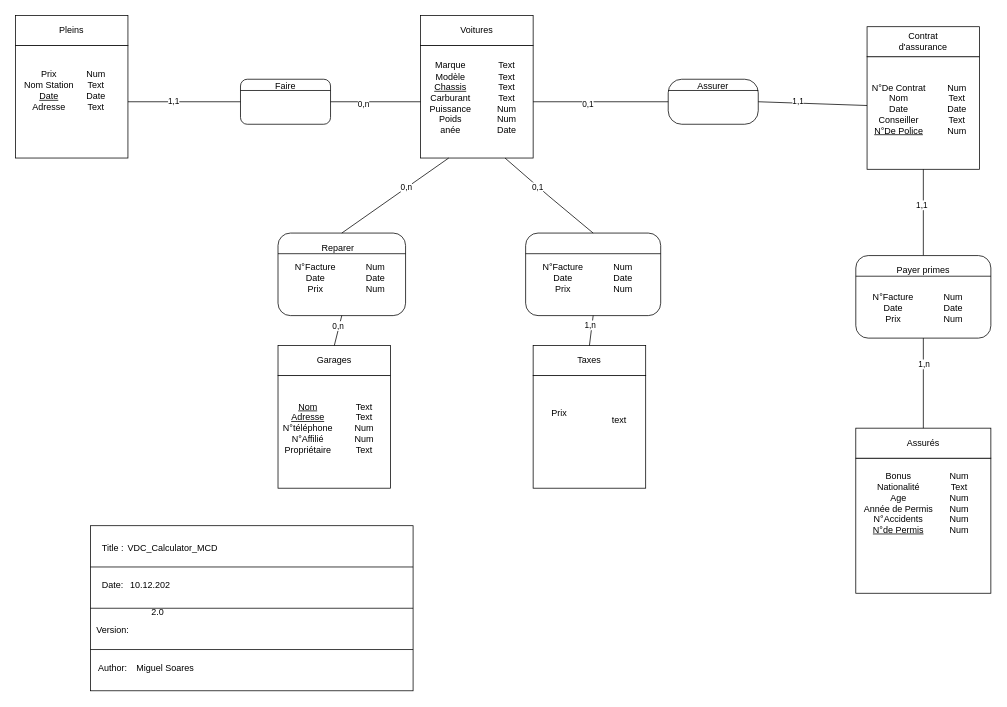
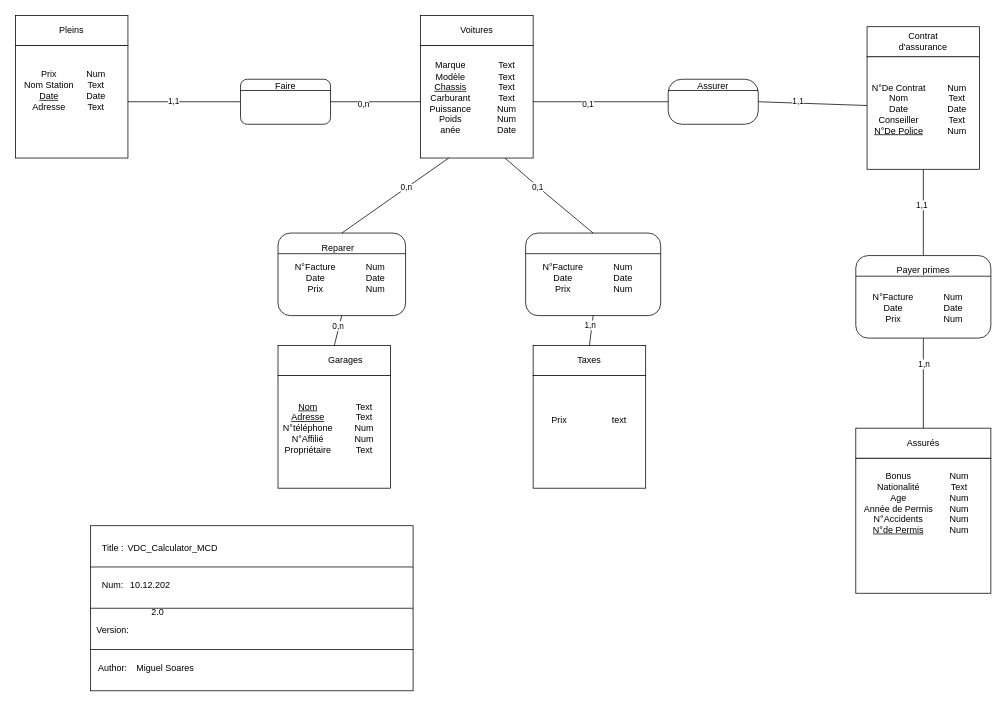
  <mxCell id="0" />
  <mxCell id="1" parent="0" />
  <mxCell id="2" value="" style="group" parent="1" vertex="1" connectable="0"><mxGeometry x="1140" y="570" width="180" height="220" as="geometry" /></mxCell>
  <mxCell id="3" value="" style="whiteSpace=wrap;html=1;aspect=fixed;" parent="2" vertex="1"><mxGeometry y="40" width="180" height="180" as="geometry" /></mxCell>
  <mxCell id="4" value="" style="rounded=0;whiteSpace=wrap;html=1;" parent="2" vertex="1"><mxGeometry width="180" height="40" as="geometry" /></mxCell>
  <mxCell id="5" value="Assurés" style="text;html=1;strokeColor=none;fillColor=none;align=center;verticalAlign=middle;whiteSpace=wrap;rounded=0;" parent="2" vertex="1"><mxGeometry x="66" y="10" width="48" height="20" as="geometry" /></mxCell>
  <mxCell id="6" value="Bonus&lt;br&gt;Nationalité&lt;br&gt;Age&lt;br&gt;Année de Permis&lt;br&gt;N°Accidents&lt;br&gt;&lt;u&gt;N°de Permis&lt;/u&gt;" style="text;html=1;strokeColor=none;fillColor=none;align=center;verticalAlign=middle;whiteSpace=wrap;rounded=0;" parent="2" vertex="1"><mxGeometry y="90" width="114" height="20" as="geometry" /></mxCell>
  <mxCell id="7" value="Num&lt;br&gt;Text&lt;br&gt;Num&lt;br&gt;Num&lt;br&gt;Num&lt;br&gt;Num&lt;br&gt;" style="text;html=1;strokeColor=none;fillColor=none;align=center;verticalAlign=middle;whiteSpace=wrap;rounded=0;" parent="2" vertex="1"><mxGeometry x="114" y="90" width="48" height="20" as="geometry" /></mxCell>
  <mxCell id="8" value="" style="group" parent="1" vertex="1" connectable="0"><mxGeometry x="710" y="460" width="150" height="190" as="geometry" /></mxCell>
  <mxCell id="9" value="" style="whiteSpace=wrap;html=1;aspect=fixed;" parent="8" vertex="1"><mxGeometry y="40" width="150" height="150" as="geometry" /></mxCell>
  <mxCell id="10" value="" style="rounded=0;whiteSpace=wrap;html=1;" parent="8" vertex="1"><mxGeometry width="150" height="40" as="geometry" /></mxCell>
  <mxCell id="11" value="Taxes" style="text;html=1;strokeColor=none;fillColor=none;align=center;verticalAlign=middle;whiteSpace=wrap;rounded=0;" parent="8" vertex="1"><mxGeometry x="55" y="10" width="40" height="20" as="geometry" /></mxCell>
- <mxCell id="12" value="Prix" style="text;html=1;strokeColor=none;fillColor=none;align=center;verticalAlign=middle;whiteSpace=wrap;rounded=0;" parent="8" vertex="1"><mxGeometry x="15" y="80" width="40" height="20" as="geometry" /></mxCell>
+ <mxCell id="12" value="Prix" style="text;html=1;strokeColor=none;fillColor=none;align=center;verticalAlign=middle;whiteSpace=wrap;rounded=0;" parent="8" vertex="1"><mxGeometry x="15" y="90" width="40" height="20" as="geometry" /></mxCell>
  <mxCell id="13" value="text" style="text;html=1;strokeColor=none;fillColor=none;align=center;verticalAlign=middle;whiteSpace=wrap;rounded=0;" parent="8" vertex="1"><mxGeometry x="95" y="90" width="40" height="20" as="geometry" /></mxCell>
  <mxCell id="14" value="" style="group" parent="1" vertex="1" connectable="0"><mxGeometry x="20" y="20" width="150" height="190" as="geometry" /></mxCell>
  <mxCell id="15" value="" style="whiteSpace=wrap;html=1;aspect=fixed;" parent="14" vertex="1"><mxGeometry y="40" width="150" height="150" as="geometry" /></mxCell>
  <mxCell id="16" value="" style="rounded=0;whiteSpace=wrap;html=1;" parent="14" vertex="1"><mxGeometry width="150" height="40" as="geometry" /></mxCell>
  <mxCell id="17" value="Pleins" style="text;html=1;strokeColor=none;fillColor=none;align=center;verticalAlign=middle;whiteSpace=wrap;rounded=0;" parent="14" vertex="1"><mxGeometry x="55" y="10" width="40" height="20" as="geometry" /></mxCell>
  <mxCell id="18" value="Prix&lt;br&gt;Nom Station&lt;br&gt;&lt;u&gt;Date&lt;/u&gt;&lt;br&gt;Adresse" style="text;html=1;strokeColor=none;fillColor=none;align=center;verticalAlign=middle;whiteSpace=wrap;rounded=0;" parent="14" vertex="1"><mxGeometry x="10" y="90" width="70" height="20" as="geometry" /></mxCell>
  <mxCell id="19" value="Num&lt;br&gt;Text&lt;br&gt;Date&lt;br&gt;Text" style="text;html=1;strokeColor=none;fillColor=none;align=center;verticalAlign=middle;whiteSpace=wrap;rounded=0;" parent="14" vertex="1"><mxGeometry x="80" y="90" width="55" height="20" as="geometry" /></mxCell>
  <mxCell id="20" value="" style="group" parent="1" vertex="1" connectable="0"><mxGeometry x="370" y="460" width="150" height="190" as="geometry" /></mxCell>
  <mxCell id="21" value="" style="whiteSpace=wrap;html=1;aspect=fixed;" parent="20" vertex="1"><mxGeometry y="40" width="150" height="150" as="geometry" /></mxCell>
  <mxCell id="22" value="" style="rounded=0;whiteSpace=wrap;html=1;" parent="20" vertex="1"><mxGeometry width="150" height="40" as="geometry" /></mxCell>
- <mxCell id="23" value="Garages" style="text;html=1;strokeColor=none;fillColor=none;align=center;verticalAlign=middle;whiteSpace=wrap;rounded=0;" parent="20" vertex="1"><mxGeometry x="55" y="10" width="40" height="20" as="geometry" /></mxCell>
+ <mxCell id="23" value="Garages" style="text;html=1;strokeColor=none;fillColor=none;align=center;verticalAlign=middle;whiteSpace=wrap;rounded=0;" parent="20" vertex="1"><mxGeometry x="70" y="10" width="40" height="20" as="geometry" /></mxCell>
  <mxCell id="24" value="&lt;u&gt;Nom&lt;/u&gt;&lt;br&gt;&lt;u&gt;Adresse&lt;/u&gt;&lt;br&gt;N°téléphone&lt;br&gt;N°Affilié&lt;br&gt;Propriétaire" style="text;html=1;strokeColor=none;fillColor=none;align=center;verticalAlign=middle;whiteSpace=wrap;rounded=0;" parent="20" vertex="1"><mxGeometry x="20" y="100" width="40" height="20" as="geometry" /></mxCell>
  <mxCell id="25" value="Text&lt;br&gt;Text&lt;br&gt;Num&lt;br&gt;Num&lt;br&gt;Text" style="text;html=1;strokeColor=none;fillColor=none;align=center;verticalAlign=middle;whiteSpace=wrap;rounded=0;" parent="20" vertex="1"><mxGeometry x="95" y="100" width="40" height="20" as="geometry" /></mxCell>
  <mxCell id="26" value="" style="group" parent="1" vertex="1" connectable="0"><mxGeometry x="560" y="20" width="150" height="190" as="geometry" /></mxCell>
  <mxCell id="27" value="" style="whiteSpace=wrap;html=1;aspect=fixed;" parent="26" vertex="1"><mxGeometry y="40" width="150" height="150" as="geometry" /></mxCell>
  <mxCell id="28" value="" style="rounded=0;whiteSpace=wrap;html=1;" parent="26" vertex="1"><mxGeometry width="150" height="40" as="geometry" /></mxCell>
  <mxCell id="29" value="Voitures" style="text;html=1;strokeColor=none;fillColor=none;align=center;verticalAlign=middle;whiteSpace=wrap;rounded=0;" parent="26" vertex="1"><mxGeometry x="55" y="10" width="40" height="20" as="geometry" /></mxCell>
  <mxCell id="30" value="Marque&lt;br&gt;Modèle&lt;br&gt;&lt;u&gt;Chassis&lt;br&gt;&lt;/u&gt;Carburant&lt;br&gt;Puissance&lt;br&gt;Poids&lt;br&gt;anée" style="text;html=1;strokeColor=none;fillColor=none;align=center;verticalAlign=middle;whiteSpace=wrap;rounded=0;" parent="26" vertex="1"><mxGeometry x="20" y="100" width="40" height="20" as="geometry" /></mxCell>
  <mxCell id="31" value="Text&lt;br&gt;Text&lt;br&gt;Text&lt;br&gt;Text&lt;br&gt;Num&lt;br&gt;Num&lt;br&gt;Date" style="text;html=1;strokeColor=none;fillColor=none;align=center;verticalAlign=middle;whiteSpace=wrap;rounded=0;" parent="26" vertex="1"><mxGeometry x="95" y="100" width="40" height="20" as="geometry" /></mxCell>
  <mxCell id="32" value="" style="group" parent="1" vertex="1" connectable="0"><mxGeometry x="1155" y="35" width="150" height="190" as="geometry" /></mxCell>
  <mxCell id="33" value="" style="whiteSpace=wrap;html=1;aspect=fixed;" parent="32" vertex="1"><mxGeometry y="40" width="150" height="150" as="geometry" /></mxCell>
  <mxCell id="34" value="" style="rounded=0;whiteSpace=wrap;html=1;" parent="32" vertex="1"><mxGeometry width="150" height="40" as="geometry" /></mxCell>
  <mxCell id="35" value="Contrat d'assurance" style="text;html=1;strokeColor=none;fillColor=none;align=center;verticalAlign=middle;whiteSpace=wrap;rounded=0;" parent="32" vertex="1"><mxGeometry x="55" y="10" width="40" height="20" as="geometry" /></mxCell>
  <mxCell id="36" value="N°De Contrat&lt;br&gt;Nom&lt;br&gt;Date&lt;br&gt;Conseiller&lt;br&gt;&lt;u&gt;N°De Police&lt;/u&gt;" style="text;html=1;strokeColor=none;fillColor=none;align=center;verticalAlign=middle;whiteSpace=wrap;rounded=0;" parent="32" vertex="1"><mxGeometry y="100" width="85" height="20" as="geometry" /></mxCell>
  <mxCell id="37" value="Num&lt;br&gt;Text&lt;br&gt;Date&lt;br&gt;Text&lt;br&gt;Num" style="text;html=1;strokeColor=none;fillColor=none;align=center;verticalAlign=middle;whiteSpace=wrap;rounded=0;" parent="32" vertex="1"><mxGeometry x="100" y="100" width="40" height="20" as="geometry" /></mxCell>
  <mxCell id="38" value="" style="rounded=1;whiteSpace=wrap;html=1;arcSize=30;" parent="1" vertex="1"><mxGeometry x="890" y="105" width="120" height="60" as="geometry" /></mxCell>
  <mxCell id="39" value="" style="endArrow=none;html=1;entryX=0;entryY=0.5;entryDx=0;entryDy=0;exitX=1;exitY=0.5;exitDx=0;exitDy=0;" parent="1" source="27" target="38" edge="1"><mxGeometry width="50" height="50" relative="1" as="geometry"><mxPoint x="770" y="350" as="sourcePoint" /><mxPoint x="820" y="300" as="targetPoint" /></mxGeometry></mxCell>
  <mxCell id="40" value="0,1" style="edgeLabel;html=1;align=center;verticalAlign=middle;resizable=0;points=[];" parent="39" vertex="1" connectable="0"><mxGeometry x="-0.237" y="-2" relative="1" as="geometry"><mxPoint x="3" as="offset" /></mxGeometry></mxCell>
  <mxCell id="41" value="" style="endArrow=none;html=1;entryX=0;entryY=0.25;entryDx=0;entryDy=0;exitX=1;exitY=0.5;exitDx=0;exitDy=0;" parent="1" source="38" target="36" edge="1"><mxGeometry width="50" height="50" relative="1" as="geometry"><mxPoint x="1070" y="250" as="sourcePoint" /><mxPoint x="1120" y="200" as="targetPoint" /></mxGeometry></mxCell>
  <mxCell id="42" value="1,1" style="edgeLabel;html=1;align=center;verticalAlign=middle;resizable=0;points=[];" parent="41" vertex="1" connectable="0"><mxGeometry x="-0.284" y="3" relative="1" as="geometry"><mxPoint as="offset" /></mxGeometry></mxCell>
  <mxCell id="43" value="" style="endArrow=none;html=1;entryX=0.5;entryY=1;entryDx=0;entryDy=0;exitX=0.5;exitY=0;exitDx=0;exitDy=0;" parent="1" source="70" target="33" edge="1"><mxGeometry width="50" height="50" relative="1" as="geometry"><mxPoint x="1230" y="360" as="sourcePoint" /><mxPoint x="1150" y="340" as="targetPoint" /></mxGeometry></mxCell>
  <mxCell id="44" value="1,1" style="edgeLabel;html=1;align=center;verticalAlign=middle;resizable=0;points=[];" parent="43" vertex="1" connectable="0"><mxGeometry x="0.185" y="3" relative="1" as="geometry"><mxPoint as="offset" /></mxGeometry></mxCell>
  <mxCell id="45" value="" style="endArrow=none;html=1;entryX=0.5;entryY=1;entryDx=0;entryDy=0;exitX=0.5;exitY=0;exitDx=0;exitDy=0;" parent="1" source="4" target="70" edge="1"><mxGeometry width="50" height="50" relative="1" as="geometry"><mxPoint x="960" y="430" as="sourcePoint" /><mxPoint x="1230" y="420" as="targetPoint" /></mxGeometry></mxCell>
  <mxCell id="46" value="1,n" style="edgeLabel;html=1;align=center;verticalAlign=middle;resizable=0;points=[];" parent="45" vertex="1" connectable="0"><mxGeometry x="0.427" relative="1" as="geometry"><mxPoint as="offset" /></mxGeometry></mxCell>
  <mxCell id="47" value="" style="rounded=1;whiteSpace=wrap;html=1;" parent="1" vertex="1"><mxGeometry x="700" y="310" width="180" height="110" as="geometry" /></mxCell>
  <mxCell id="48" value="" style="rounded=1;whiteSpace=wrap;html=1;" parent="1" vertex="1"><mxGeometry x="370" y="310" width="170" height="110" as="geometry" /></mxCell>
  <mxCell id="49" value="" style="endArrow=none;html=1;entryX=0.25;entryY=1;entryDx=0;entryDy=0;exitX=0.5;exitY=0;exitDx=0;exitDy=0;" parent="1" source="48" target="27" edge="1"><mxGeometry width="50" height="50" relative="1" as="geometry"><mxPoint x="410" y="260" as="sourcePoint" /><mxPoint x="460" y="210" as="targetPoint" /></mxGeometry></mxCell>
  <mxCell id="50" value="0,n" style="edgeLabel;html=1;align=center;verticalAlign=middle;resizable=0;points=[];" parent="49" vertex="1" connectable="0"><mxGeometry x="0.211" y="1" relative="1" as="geometry"><mxPoint as="offset" /></mxGeometry></mxCell>
  <mxCell id="51" value="" style="endArrow=none;html=1;entryX=0.5;entryY=1;entryDx=0;entryDy=0;exitX=0.5;exitY=0;exitDx=0;exitDy=0;" parent="1" source="22" target="48" edge="1"><mxGeometry width="50" height="50" relative="1" as="geometry"><mxPoint x="210" y="460" as="sourcePoint" /><mxPoint x="260" y="410" as="targetPoint" /></mxGeometry></mxCell>
  <mxCell id="52" value="0,n" style="edgeLabel;html=1;align=center;verticalAlign=middle;resizable=0;points=[];" parent="51" vertex="1" connectable="0"><mxGeometry x="0.286" y="2" relative="1" as="geometry"><mxPoint as="offset" /></mxGeometry></mxCell>
  <mxCell id="53" value="" style="endArrow=none;html=1;entryX=0.75;entryY=1;entryDx=0;entryDy=0;exitX=0.5;exitY=0;exitDx=0;exitDy=0;" parent="1" source="47" target="27" edge="1"><mxGeometry width="50" height="50" relative="1" as="geometry"><mxPoint x="660" y="330" as="sourcePoint" /><mxPoint x="710" y="280" as="targetPoint" /><Array as="points"><mxPoint x="730" y="260" /></Array></mxGeometry></mxCell>
  <mxCell id="54" value="0,1" style="edgeLabel;html=1;align=center;verticalAlign=middle;resizable=0;points=[];" parent="53" vertex="1" connectable="0"><mxGeometry x="0.261" y="1" relative="1" as="geometry"><mxPoint as="offset" /></mxGeometry></mxCell>
  <mxCell id="55" value="" style="endArrow=none;html=1;entryX=0.5;entryY=1;entryDx=0;entryDy=0;exitX=0.5;exitY=0;exitDx=0;exitDy=0;" parent="1" source="10" target="47" edge="1"><mxGeometry width="50" height="50" relative="1" as="geometry"><mxPoint x="620" y="440" as="sourcePoint" /><mxPoint x="670" y="390" as="targetPoint" /></mxGeometry></mxCell>
  <mxCell id="56" value="1,n" style="edgeLabel;html=1;align=center;verticalAlign=middle;resizable=0;points=[];" parent="55" vertex="1" connectable="0"><mxGeometry x="0.333" y="3" relative="1" as="geometry"><mxPoint as="offset" /></mxGeometry></mxCell>
  <mxCell id="57" value="" style="rounded=1;whiteSpace=wrap;html=1;" parent="1" vertex="1"><mxGeometry x="320" y="105" width="120" height="60" as="geometry" /></mxCell>
  <mxCell id="58" value="" style="endArrow=none;html=1;entryX=0;entryY=0.5;entryDx=0;entryDy=0;" parent="1" source="15" target="57" edge="1"><mxGeometry width="50" height="50" relative="1" as="geometry"><mxPoint x="230" y="170" as="sourcePoint" /><mxPoint x="280" y="120" as="targetPoint" /></mxGeometry></mxCell>
  <mxCell id="59" value="1,1" style="edgeLabel;html=1;align=center;verticalAlign=middle;resizable=0;points=[];" parent="58" vertex="1" connectable="0"><mxGeometry x="-0.2" y="2" relative="1" as="geometry"><mxPoint as="offset" /></mxGeometry></mxCell>
  <mxCell id="60" value="" style="endArrow=none;html=1;entryX=0;entryY=0.5;entryDx=0;entryDy=0;exitX=1;exitY=0.5;exitDx=0;exitDy=0;" parent="1" source="57" target="27" edge="1"><mxGeometry width="50" height="50" relative="1" as="geometry"><mxPoint x="420" y="250" as="sourcePoint" /><mxPoint x="470" y="200" as="targetPoint" /></mxGeometry></mxCell>
  <mxCell id="61" value="0,n" style="edgeLabel;html=1;align=center;verticalAlign=middle;resizable=0;points=[];" parent="60" vertex="1" connectable="0"><mxGeometry x="-0.277" y="-3" relative="1" as="geometry"><mxPoint as="offset" /></mxGeometry></mxCell>
  <mxCell id="62" value="Reparer" style="text;html=1;strokeColor=none;fillColor=none;align=center;verticalAlign=middle;whiteSpace=wrap;rounded=0;" parent="1" vertex="1"><mxGeometry x="430" y="320" width="40" height="20" as="geometry" /></mxCell>
  <mxCell id="63" value="" style="endArrow=none;html=1;entryX=1;entryY=0.25;entryDx=0;entryDy=0;exitX=0;exitY=0.25;exitDx=0;exitDy=0;" parent="1" source="48" target="48" edge="1"><mxGeometry width="50" height="50" relative="1" as="geometry"><mxPoint x="280" y="410" as="sourcePoint" /><mxPoint x="330" y="360" as="targetPoint" /></mxGeometry></mxCell>
  <mxCell id="64" value="" style="endArrow=none;html=1;entryX=1;entryY=0.25;entryDx=0;entryDy=0;exitX=0;exitY=0.25;exitDx=0;exitDy=0;" parent="1" source="47" target="47" edge="1"><mxGeometry width="50" height="50" relative="1" as="geometry"><mxPoint x="660" y="420" as="sourcePoint" /><mxPoint x="710" y="370" as="targetPoint" /></mxGeometry></mxCell>
  <mxCell id="65" value="N°Facture&lt;br&gt;Date&lt;br&gt;Prix" style="text;html=1;strokeColor=none;fillColor=none;align=center;verticalAlign=middle;whiteSpace=wrap;rounded=0;" parent="1" vertex="1"><mxGeometry x="400" y="360" width="40" height="20" as="geometry" /></mxCell>
  <mxCell id="66" value="Num&lt;br&gt;Date&lt;br&gt;Num" style="text;html=1;strokeColor=none;fillColor=none;align=center;verticalAlign=middle;whiteSpace=wrap;rounded=0;" parent="1" vertex="1"><mxGeometry x="480" y="360" width="40" height="20" as="geometry" /></mxCell>
  <mxCell id="67" value="Num&lt;br&gt;Date&lt;br&gt;Num" style="text;html=1;strokeColor=none;fillColor=none;align=center;verticalAlign=middle;whiteSpace=wrap;rounded=0;" parent="1" vertex="1"><mxGeometry x="810" y="360" width="40" height="20" as="geometry" /></mxCell>
  <mxCell id="68" value="N°Facture&lt;br&gt;Date&lt;br&gt;Prix" style="text;html=1;strokeColor=none;fillColor=none;align=center;verticalAlign=middle;whiteSpace=wrap;rounded=0;" parent="1" vertex="1"><mxGeometry x="730" y="360" width="40" height="20" as="geometry" /></mxCell>
  <mxCell id="69" value="" style="group" parent="1" vertex="1" connectable="0"><mxGeometry x="1140" y="340" width="180" height="110" as="geometry" /></mxCell>
  <mxCell id="70" value="" style="rounded=1;whiteSpace=wrap;html=1;" parent="69" vertex="1"><mxGeometry width="180" height="110" as="geometry" /></mxCell>
  <mxCell id="71" value="Num&lt;br&gt;Date&lt;br&gt;Num" style="text;html=1;strokeColor=none;fillColor=none;align=center;verticalAlign=middle;whiteSpace=wrap;rounded=0;" parent="69" vertex="1"><mxGeometry x="110" y="60" width="40" height="20" as="geometry" /></mxCell>
  <mxCell id="72" value="N°Facture&lt;br&gt;Date&lt;br&gt;Prix" style="text;html=1;strokeColor=none;fillColor=none;align=center;verticalAlign=middle;whiteSpace=wrap;rounded=0;" parent="69" vertex="1"><mxGeometry x="30" y="60" width="40" height="20" as="geometry" /></mxCell>
  <mxCell id="73" value="Payer primes" style="text;html=1;strokeColor=none;fillColor=none;align=center;verticalAlign=middle;whiteSpace=wrap;rounded=0;" parent="69" vertex="1"><mxGeometry x="45" y="10" width="90" height="20" as="geometry" /></mxCell>
  <mxCell id="74" value="" style="endArrow=none;html=1;entryX=1;entryY=0.25;entryDx=0;entryDy=0;exitX=0;exitY=0.25;exitDx=0;exitDy=0;" parent="69" source="70" target="70" edge="1"><mxGeometry width="50" height="50" relative="1" as="geometry"><mxPoint x="-160" y="100" as="sourcePoint" /><mxPoint x="-110" y="50" as="targetPoint" /></mxGeometry></mxCell>
  <mxCell id="75" value="Faire" style="text;html=1;strokeColor=none;fillColor=none;align=center;verticalAlign=middle;whiteSpace=wrap;rounded=0;" parent="1" vertex="1"><mxGeometry x="360" y="105" width="40" height="20" as="geometry" /></mxCell>
  <mxCell id="76" value="Assurer" style="text;html=1;strokeColor=none;fillColor=none;align=center;verticalAlign=middle;whiteSpace=wrap;rounded=0;" parent="1" vertex="1"><mxGeometry x="930" y="105" width="40" height="20" as="geometry" /></mxCell>
  <mxCell id="77" value="" style="endArrow=none;html=1;entryX=1;entryY=0.25;entryDx=0;entryDy=0;exitX=0;exitY=0.25;exitDx=0;exitDy=0;" parent="1" source="57" target="57" edge="1"><mxGeometry width="50" height="50" relative="1" as="geometry"><mxPoint x="270" y="340" as="sourcePoint" /><mxPoint x="320" y="290" as="targetPoint" /></mxGeometry></mxCell>
  <mxCell id="78" value="" style="endArrow=none;html=1;entryX=1;entryY=0.25;entryDx=0;entryDy=0;exitX=0;exitY=0.25;exitDx=0;exitDy=0;" parent="1" source="38" target="38" edge="1"><mxGeometry width="50" height="50" relative="1" as="geometry"><mxPoint x="980" y="250" as="sourcePoint" /><mxPoint x="1030" y="200" as="targetPoint" /></mxGeometry></mxCell>
  <mxCell id="79" value="" style="rounded=0;whiteSpace=wrap;html=1;" parent="1" vertex="1"><mxGeometry x="120" y="700" width="430" height="220" as="geometry" /></mxCell>
  <mxCell id="80" value="" style="endArrow=none;html=1;entryX=1;entryY=0.25;entryDx=0;entryDy=0;exitX=0;exitY=0.25;exitDx=0;exitDy=0;" parent="1" source="79" target="79" edge="1"><mxGeometry width="50" height="50" relative="1" as="geometry"><mxPoint x="80" y="660" as="sourcePoint" /><mxPoint x="130" y="610" as="targetPoint" /></mxGeometry></mxCell>
  <mxCell id="81" value="" style="endArrow=none;html=1;entryX=1;entryY=0.5;entryDx=0;entryDy=0;exitX=0;exitY=0.5;exitDx=0;exitDy=0;" parent="1" source="79" target="79" edge="1"><mxGeometry width="50" height="50" relative="1" as="geometry"><mxPoint x="140" y="630" as="sourcePoint" /><mxPoint x="190" y="580" as="targetPoint" /></mxGeometry></mxCell>
  <mxCell id="82" value="" style="endArrow=none;html=1;exitX=0;exitY=0.75;exitDx=0;exitDy=0;entryX=1;entryY=0.75;entryDx=0;entryDy=0;" parent="1" source="79" target="79" edge="1"><mxGeometry width="50" height="50" relative="1" as="geometry"><mxPoint x="170" y="590" as="sourcePoint" /><mxPoint x="220" y="540" as="targetPoint" /></mxGeometry></mxCell>
  <mxCell id="83" value="Title :" style="text;html=1;strokeColor=none;fillColor=none;align=center;verticalAlign=middle;whiteSpace=wrap;rounded=0;" parent="1" vertex="1"><mxGeometry x="130" y="720" width="40" height="20" as="geometry" /></mxCell>
  <mxCell id="84" value="Author:" style="text;html=1;strokeColor=none;fillColor=none;align=center;verticalAlign=middle;whiteSpace=wrap;rounded=0;" parent="1" vertex="1"><mxGeometry x="130" y="880" width="40" height="20" as="geometry" /></mxCell>
  <mxCell id="85" value="Version:" style="text;html=1;strokeColor=none;fillColor=none;align=center;verticalAlign=middle;whiteSpace=wrap;rounded=0;" parent="1" vertex="1"><mxGeometry x="130" y="830" width="40" height="20" as="geometry" /></mxCell>
- <mxCell id="86" value="Date:" style="text;html=1;strokeColor=none;fillColor=none;align=center;verticalAlign=middle;whiteSpace=wrap;rounded=0;" parent="1" vertex="1"><mxGeometry x="130" y="770" width="40" height="20" as="geometry" /></mxCell>
+ <mxCell id="86" value="Num:" style="text;html=1;strokeColor=none;fillColor=none;align=center;verticalAlign=middle;whiteSpace=wrap;rounded=0;" parent="1" vertex="1"><mxGeometry x="130" y="770" width="40" height="20" as="geometry" /></mxCell>
  <mxCell id="87" value="VDC_Calculator_MCD" style="text;html=1;strokeColor=none;fillColor=none;align=center;verticalAlign=middle;whiteSpace=wrap;rounded=0;" parent="1" vertex="1"><mxGeometry x="210" y="720" width="40" height="20" as="geometry" /></mxCell>
  <mxCell id="88" value="10.12.202" style="text;html=1;strokeColor=none;fillColor=none;align=center;verticalAlign=middle;whiteSpace=wrap;rounded=0;" parent="1" vertex="1"><mxGeometry x="180" y="770" width="40" height="20" as="geometry" /></mxCell>
  <mxCell id="89" value="2.0" style="text;html=1;strokeColor=none;fillColor=none;align=center;verticalAlign=middle;whiteSpace=wrap;rounded=0;" parent="1" vertex="1"><mxGeometry x="190" y="805" width="40" height="20" as="geometry" /></mxCell>
  <mxCell id="90" value="Miguel Soares" style="text;html=1;strokeColor=none;fillColor=none;align=center;verticalAlign=middle;whiteSpace=wrap;rounded=0;" parent="1" vertex="1"><mxGeometry x="170" y="880" width="100" height="20" as="geometry" /></mxCell>
